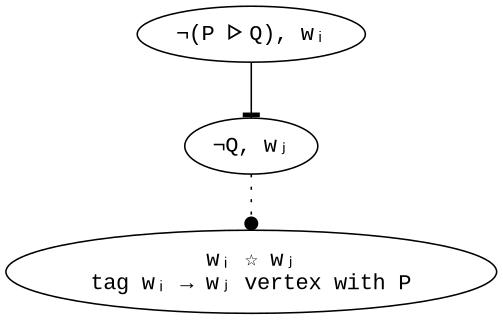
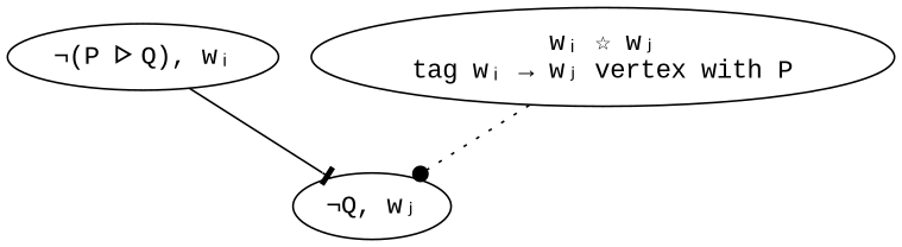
  digraph {
    fontname="Liberation Mono"
    node [fontname="Liberation Mono"]
    edge [fontname="Liberation Mono"]
    n1 [label="¬(P ᐅ Q), wᵢ"]
    n2 [label="¬Q, wⱼ"]
    n3 [label="wᵢ ☆ wⱼ\ntag wᵢ → wⱼ vertex with P"]
    n1 -> n2 [arrowhead=tee style=solid]
-   n2 -> n3 [arrowhead=dot style=dotted]
+   n3 -> n2 [arrowhead=dot style=dotted]
  }
